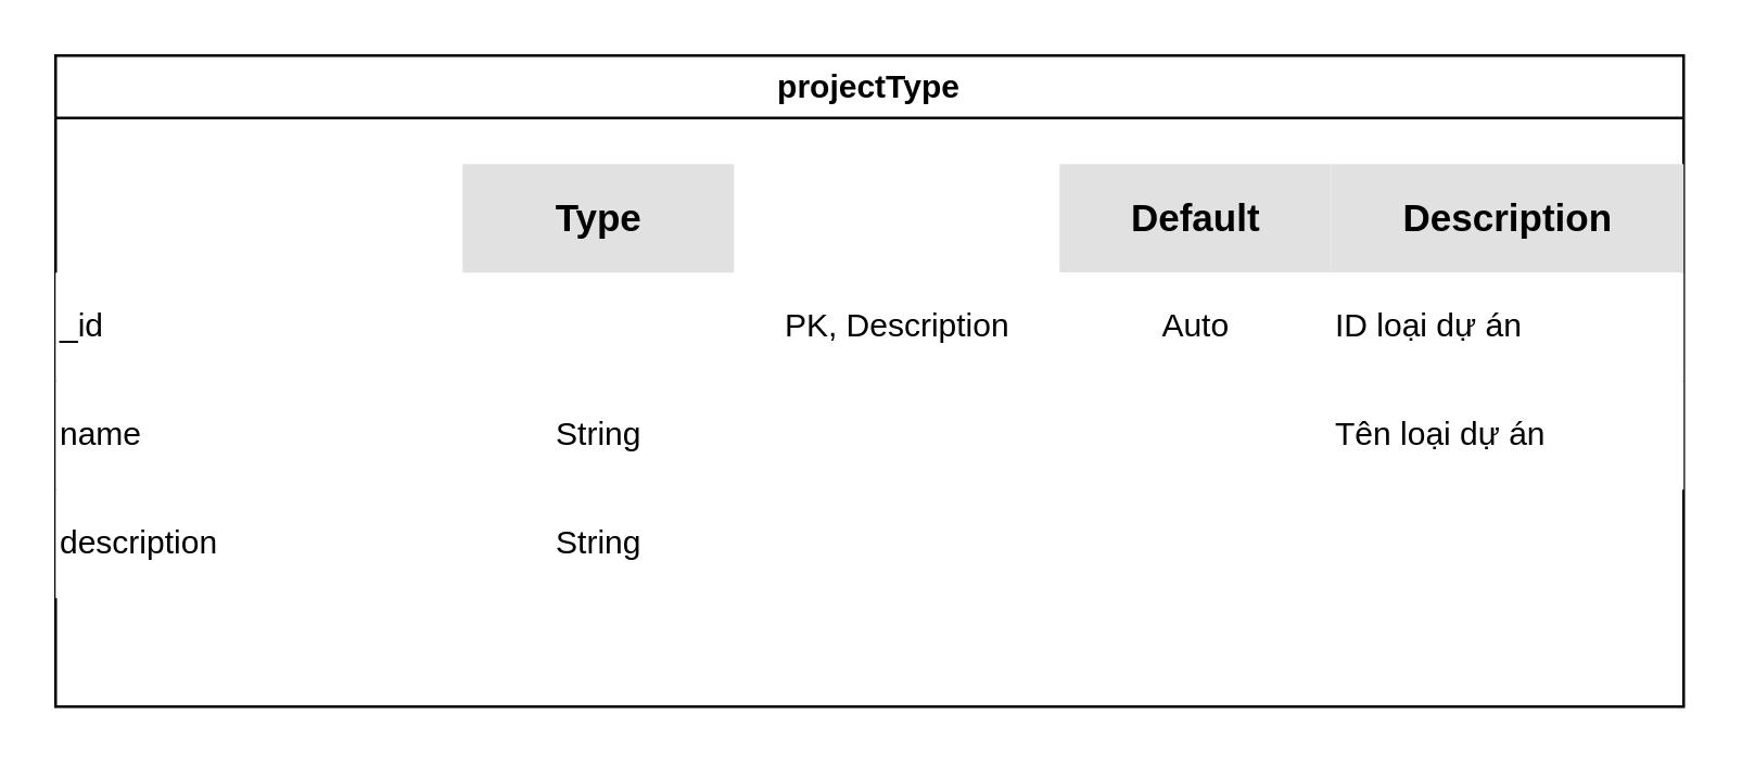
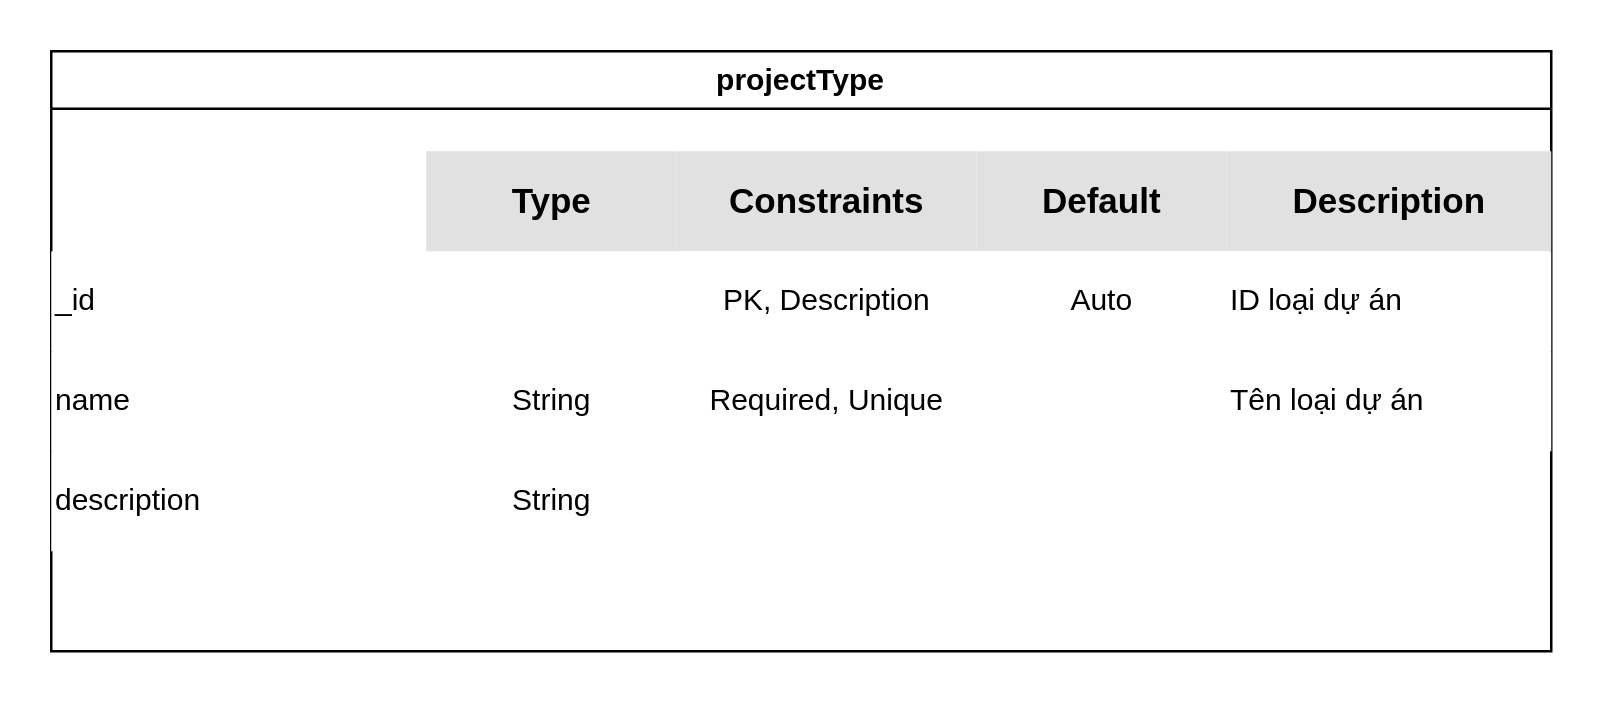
  <mxCell id="0" />
  <mxCell id="1" parent="0" />
  <mxCell id="2" value="&lt;b&gt;projectType&lt;/b&gt;" style="swimlane;html=1;rounded=0;whiteSpace=wrap;container=1;collapsible=0;" parent="1" vertex="1"><mxGeometry x="20" y="20" width="600" height="240" as="geometry" /></mxCell>
  <mxCell id="3" value="&lt;b&gt;Type&lt;/b&gt;" style="table;html=1;strokeColor=none;fillColor=#e1e1e1;fontSize=14;fontStyle=1;align=center;verticalAlign=middle;" parent="2" vertex="1"><mxGeometry x="150" y="40" width="100" height="40" as="geometry" /></mxCell>
+ <mxCell id="4" value="&lt;b&gt;Constraints&lt;/b&gt;" style="table;html=1;strokeColor=none;fillColor=#e1e1e1;fontSize=14;fontStyle=1;align=center;verticalAlign=middle;" parent="2" vertex="1"><mxGeometry x="250" y="40" width="120" height="40" as="geometry" /></mxCell>
  <mxCell id="5" value="&lt;b&gt;Default&lt;/b&gt;" style="table;html=1;strokeColor=none;fillColor=#e1e1e1;fontSize=14;fontStyle=1;align=center;verticalAlign=middle;" parent="2" vertex="1"><mxGeometry x="370" y="40" width="100" height="40" as="geometry" /></mxCell>
  <mxCell id="6" value="&lt;b&gt;Description&lt;/b&gt;" style="table;html=1;strokeColor=none;fillColor=#e1e1e1;fontSize=14;fontStyle=1;align=center;verticalAlign=middle;" parent="2" vertex="1"><mxGeometry x="470" y="40" width="130" height="40" as="geometry" /></mxCell>
  <mxCell id="7" value="_id" style="table;html=1;strokeColor=none;fillColor=#fff;align=left;verticalAlign=middle;" parent="2" vertex="1"><mxGeometry y="80" width="150" height="40" as="geometry" /></mxCell>
  <mxCell id="8" value="PK, Description" style="table;html=1;strokeColor=none;fillColor=#fff;align=center;verticalAlign=middle;" parent="2" vertex="1"><mxGeometry x="250" y="80" width="120" height="40" as="geometry" /></mxCell>
  <mxCell id="9" value="Auto" style="table;html=1;strokeColor=none;fillColor=#fff;align=center;verticalAlign=middle;" parent="2" vertex="1"><mxGeometry x="370" y="80" width="100" height="40" as="geometry" /></mxCell>
  <mxCell id="10" value="ID loại dự án" style="table;html=1;strokeColor=none;fillColor=#fff;align=left;verticalAlign=middle;" parent="2" vertex="1"><mxGeometry x="470" y="80" width="130" height="40" as="geometry" /></mxCell>
  <mxCell id="11" value="name" style="table;html=1;strokeColor=none;fillColor=#fff;align=left;verticalAlign=middle;" parent="2" vertex="1"><mxGeometry y="120" width="150" height="40" as="geometry" /></mxCell>
  <mxCell id="12" value="String" style="table;html=1;strokeColor=none;fillColor=#fff;align=center;verticalAlign=middle;" parent="2" vertex="1"><mxGeometry x="150" y="120" width="100" height="40" as="geometry" /></mxCell>
+ <mxCell id="13" value="Required, Unique" style="table;html=1;strokeColor=none;fillColor=#fff;align=center;verticalAlign=middle;" parent="2" vertex="1"><mxGeometry x="250" y="120" width="120" height="40" as="geometry" /></mxCell>
  <mxCell id="14" value="" style="table;html=1;strokeColor=none;fillColor=#fff;align=center;verticalAlign=middle;" parent="2" vertex="1"><mxGeometry x="370" y="120" width="100" height="40" as="geometry" /></mxCell>
  <mxCell id="15" value="Tên loại dự án" style="table;html=1;strokeColor=none;fillColor=#fff;align=left;verticalAlign=middle;" parent="2" vertex="1"><mxGeometry x="470" y="120" width="130" height="40" as="geometry" /></mxCell>
  <mxCell id="16" value="description" style="table;html=1;strokeColor=none;fillColor=#fff;align=left;verticalAlign=middle;" parent="2" vertex="1"><mxGeometry y="160" width="150" height="40" as="geometry" /></mxCell>
  <mxCell id="17" value="String" style="table;html=1;strokeColor=none;fillColor=#fff;align=center;verticalAlign=middle;" parent="2" vertex="1"><mxGeometry x="150" y="160" width="100" height="40" as="geometry" /></mxCell>
  <mxCell id="18" value="" style="table;html=1;strokeColor=none;fillColor=#fff;align=center;verticalAlign=middle;" parent="2" vertex="1"><mxGeometry x="250" y="160" width="120" height="40" as="geometry" /></mxCell>
  <mxCell id="19" value="" style="table;html=1;strokeColor=none;fillColor=#fff;align=center;verticalAlign=middle;" parent="2" vertex="1"><mxGeometry x="370" y="160" width="100" height="40" as="geometry" /></mxCell>
